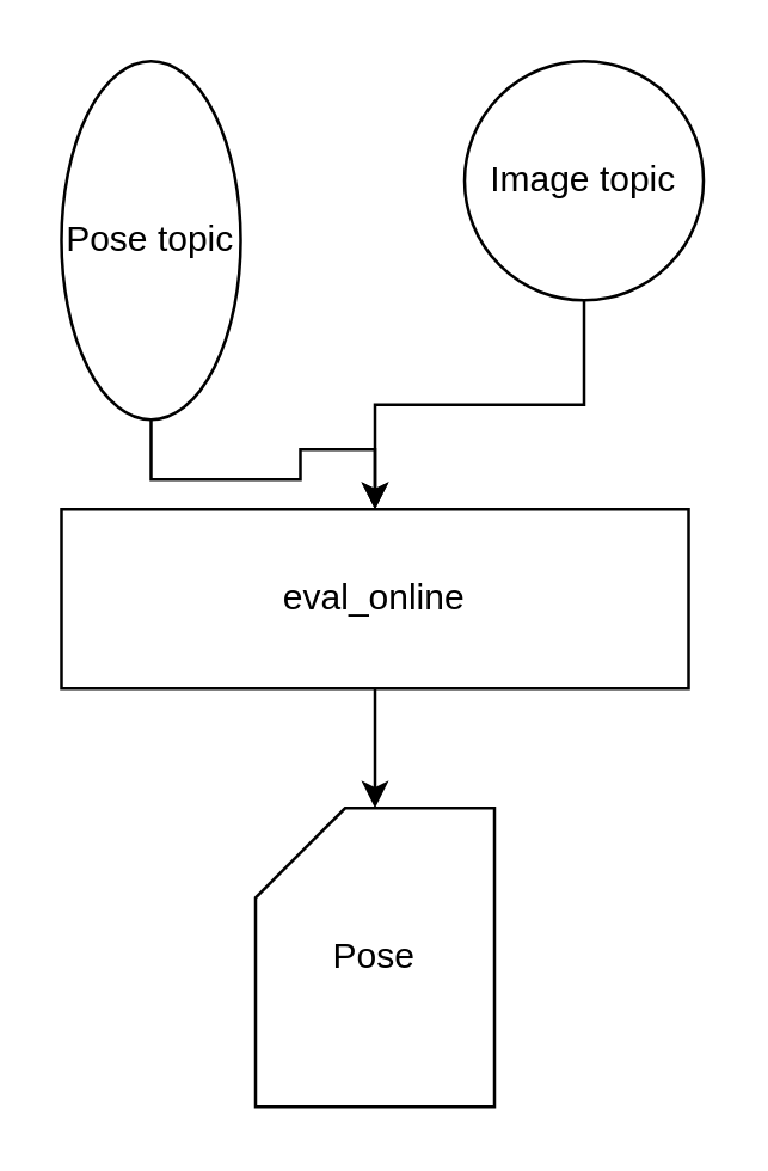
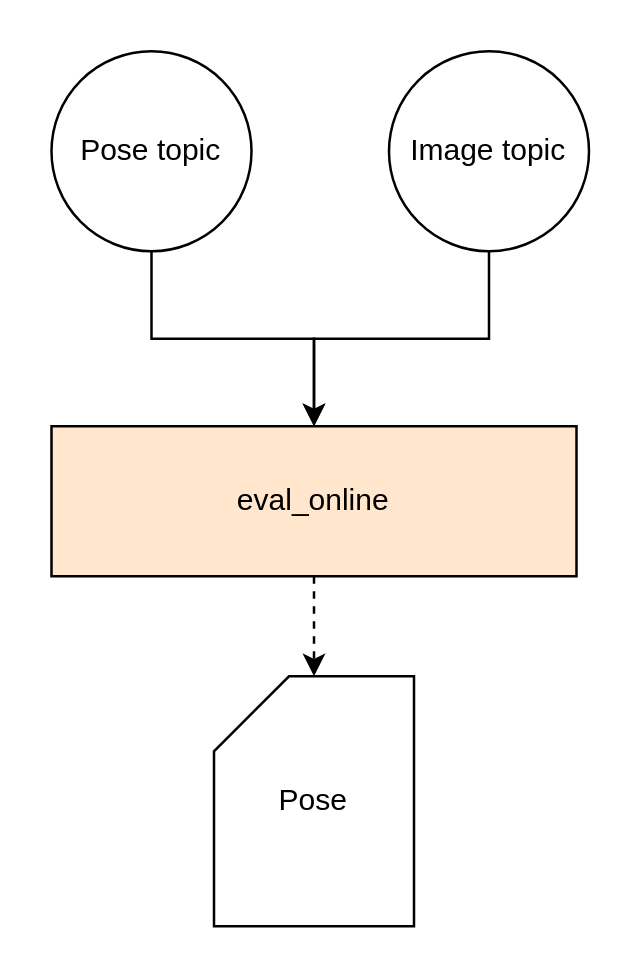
  <mxCell id="0" />
  <mxCell id="1" parent="0" />
  <mxCell id="2" style="edgeStyle=orthogonalEdgeStyle;rounded=0;orthogonalLoop=1;jettySize=auto;html=1;" edge="1" parent="1" source="3" target="7"><mxGeometry relative="1" as="geometry" /></mxCell>
- <mxCell id="3" value="Pose topic" style="ellipse;whiteSpace=wrap;html=1;aspect=fixed;" vertex="1" parent="1"><mxGeometry x="20" y="20" width="60" height="120" as="geometry" /></mxCell>
+ <mxCell id="3" value="Pose topic" style="ellipse;whiteSpace=wrap;html=1;aspect=fixed;" vertex="1" parent="1"><mxGeometry x="20" y="20" width="80" height="80" as="geometry" /></mxCell>
  <mxCell id="4" style="edgeStyle=orthogonalEdgeStyle;rounded=0;orthogonalLoop=1;jettySize=auto;html=1;" edge="1" parent="1" source="5" target="7"><mxGeometry relative="1" as="geometry" /></mxCell>
  <mxCell id="5" value="Image topic" style="ellipse;whiteSpace=wrap;html=1;aspect=fixed;" vertex="1" parent="1"><mxGeometry x="155" y="20" width="80" height="80" as="geometry" /></mxCell>
- <mxCell id="6" value="" style="edgeStyle=orthogonalEdgeStyle;rounded=0;orthogonalLoop=1;jettySize=auto;html=1;entryX=0.5;entryY=0;entryDx=0;entryDy=0;entryPerimeter=0;" edge="1" parent="1" source="7" target="8"><mxGeometry relative="1" as="geometry"><mxPoint x="125" y="290" as="targetPoint" /></mxGeometry></mxCell>
- <mxCell id="7" value="eval_online" style="rounded=0;whiteSpace=wrap;html=1;" vertex="1" parent="1"><mxGeometry x="20" y="170" width="210" height="60" as="geometry" /></mxCell>
+ <mxCell id="6" value="" style="edgeStyle=orthogonalEdgeStyle;rounded=0;orthogonalLoop=1;jettySize=auto;html=1;entryX=0.5;entryY=0;entryDx=0;entryDy=0;entryPerimeter=0;dashed=1;" edge="1" parent="1" source="7" target="8"><mxGeometry relative="1" as="geometry"><mxPoint x="125" y="290" as="targetPoint" /></mxGeometry></mxCell>
+ <mxCell id="7" value="eval_online" style="rounded=0;whiteSpace=wrap;html=1;fillColor=#ffe6cc;" vertex="1" parent="1"><mxGeometry x="20" y="170" width="210" height="60" as="geometry" /></mxCell>
  <mxCell id="8" value="Pose" style="shape=card;whiteSpace=wrap;html=1;" vertex="1" parent="1"><mxGeometry x="85" y="270" width="80" height="100" as="geometry" /></mxCell>
